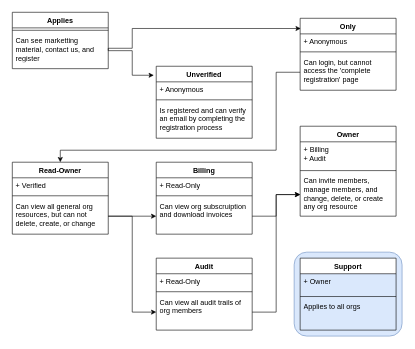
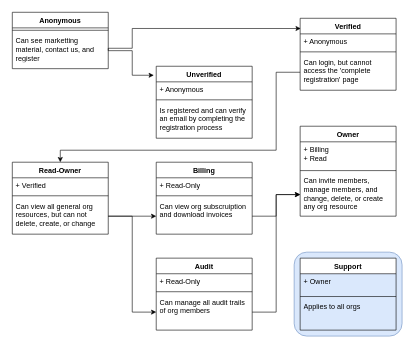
  <mxCell id="0" />
  <mxCell id="1" parent="0" />
  <mxCell id="2" value="" style="rounded=1;whiteSpace=wrap;html=1;fillColor=#dae8fc;strokeColor=#6c8ebf;" vertex="1" parent="1"><mxGeometry x="490" y="420" width="180" height="140" as="geometry" /></mxCell>
  <mxCell id="3" value="Billing" style="swimlane;fontStyle=1;align=center;verticalAlign=top;childLayout=stackLayout;horizontal=1;startSize=26;horizontalStack=0;resizeParent=1;resizeParentMax=0;resizeLast=0;collapsible=1;marginBottom=0;" vertex="1" parent="1"><mxGeometry x="260" y="270" width="160" height="120" as="geometry" /></mxCell>
  <mxCell id="4" value="+ Read-Only" style="text;strokeColor=none;fillColor=none;align=left;verticalAlign=top;spacingLeft=4;spacingRight=4;overflow=hidden;rotatable=0;points=[[0,0.5],[1,0.5]];portConstraint=eastwest;" vertex="1" parent="3"><mxGeometry y="26" width="160" height="26" as="geometry" /></mxCell>
  <mxCell id="5" value="" style="line;strokeWidth=1;fillColor=none;align=left;verticalAlign=middle;spacingTop=-1;spacingLeft=3;spacingRight=3;rotatable=0;labelPosition=right;points=[];portConstraint=eastwest;" vertex="1" parent="3"><mxGeometry y="52" width="160" height="8" as="geometry" /></mxCell>
  <mxCell id="6" value="Can view org subscruiption and download invoices" style="text;strokeColor=none;fillColor=none;align=left;verticalAlign=top;spacingLeft=4;spacingRight=4;overflow=hidden;rotatable=0;points=[[0,0.5],[1,0.5]];portConstraint=eastwest;whiteSpace=wrap;" vertex="1" parent="3"><mxGeometry y="60" width="160" height="60" as="geometry" /></mxCell>
  <mxCell id="7" value="Read-Owner&#10;" style="swimlane;fontStyle=1;align=center;verticalAlign=top;childLayout=stackLayout;horizontal=1;startSize=26;horizontalStack=0;resizeParent=1;resizeParentMax=0;resizeLast=0;collapsible=1;marginBottom=0;" vertex="1" parent="1"><mxGeometry x="20" y="270" width="160" height="120" as="geometry" /></mxCell>
  <mxCell id="8" value="+ Verified" style="text;strokeColor=none;fillColor=none;align=left;verticalAlign=top;spacingLeft=4;spacingRight=4;overflow=hidden;rotatable=0;points=[[0,0.5],[1,0.5]];portConstraint=eastwest;" vertex="1" parent="7"><mxGeometry y="26" width="160" height="26" as="geometry" /></mxCell>
  <mxCell id="9" value="" style="line;strokeWidth=1;fillColor=none;align=left;verticalAlign=middle;spacingTop=-1;spacingLeft=3;spacingRight=3;rotatable=0;labelPosition=right;points=[];portConstraint=eastwest;" vertex="1" parent="7"><mxGeometry y="52" width="160" height="8" as="geometry" /></mxCell>
  <mxCell id="10" value="Can view all general org resources, but can not delete, create, or change" style="text;strokeColor=none;fillColor=none;align=left;verticalAlign=top;spacingLeft=4;spacingRight=4;overflow=hidden;rotatable=0;points=[[0,0.5],[1,0.5]];portConstraint=eastwest;whiteSpace=wrap;" vertex="1" parent="7"><mxGeometry y="60" width="160" height="60" as="geometry" /></mxCell>
- <mxCell id="11" value="Applies" style="swimlane;fontStyle=1;align=center;verticalAlign=top;childLayout=stackLayout;horizontal=1;startSize=26;horizontalStack=0;resizeParent=1;resizeParentMax=0;resizeLast=0;collapsible=1;marginBottom=0;" vertex="1" parent="1"><mxGeometry x="20" y="20" width="160" height="94" as="geometry" /></mxCell>
+ <mxCell id="11" value="Anonymous" style="swimlane;fontStyle=1;align=center;verticalAlign=top;childLayout=stackLayout;horizontal=1;startSize=26;horizontalStack=0;resizeParent=1;resizeParentMax=0;resizeLast=0;collapsible=1;marginBottom=0;" vertex="1" parent="1"><mxGeometry x="20" y="20" width="160" height="94" as="geometry" /></mxCell>
  <mxCell id="12" value="" style="line;strokeWidth=1;fillColor=none;align=left;verticalAlign=middle;spacingTop=-1;spacingLeft=3;spacingRight=3;rotatable=0;labelPosition=right;points=[];portConstraint=eastwest;" vertex="1" parent="11"><mxGeometry y="26" width="160" height="8" as="geometry" /></mxCell>
  <mxCell id="13" value="Can see marketting material, contact us, and register" style="text;strokeColor=none;fillColor=none;align=left;verticalAlign=top;spacingLeft=4;spacingRight=4;overflow=hidden;rotatable=0;points=[[0,0.5],[1,0.5]];portConstraint=eastwest;whiteSpace=wrap;" vertex="1" parent="11"><mxGeometry y="34" width="160" height="60" as="geometry" /></mxCell>
  <mxCell id="14" value="Unverified" style="swimlane;fontStyle=1;align=center;verticalAlign=top;childLayout=stackLayout;horizontal=1;startSize=26;horizontalStack=0;resizeParent=1;resizeParentMax=0;resizeLast=0;collapsible=1;marginBottom=0;" vertex="1" parent="1"><mxGeometry x="260" y="110" width="160" height="120" as="geometry" /></mxCell>
  <mxCell id="15" value="+ Anonymous" style="text;strokeColor=none;fillColor=none;align=left;verticalAlign=top;spacingLeft=4;spacingRight=4;overflow=hidden;rotatable=0;points=[[0,0.5],[1,0.5]];portConstraint=eastwest;" vertex="1" parent="14"><mxGeometry y="26" width="160" height="26" as="geometry" /></mxCell>
  <mxCell id="16" value="" style="line;strokeWidth=1;fillColor=none;align=left;verticalAlign=middle;spacingTop=-1;spacingLeft=3;spacingRight=3;rotatable=0;labelPosition=right;points=[];portConstraint=eastwest;" vertex="1" parent="14"><mxGeometry y="52" width="160" height="8" as="geometry" /></mxCell>
  <mxCell id="17" value="Is registered and can verify an email by completing the registration process" style="text;strokeColor=none;fillColor=none;align=left;verticalAlign=top;spacingLeft=4;spacingRight=4;overflow=hidden;rotatable=0;points=[[0,0.5],[1,0.5]];portConstraint=eastwest;whiteSpace=wrap;" vertex="1" parent="14"><mxGeometry y="60" width="160" height="60" as="geometry" /></mxCell>
- <mxCell id="18" value="Only" style="swimlane;fontStyle=1;align=center;verticalAlign=top;childLayout=stackLayout;horizontal=1;startSize=26;horizontalStack=0;resizeParent=1;resizeParentMax=0;resizeLast=0;collapsible=1;marginBottom=0;" vertex="1" parent="1"><mxGeometry x="500" y="30" width="160" height="120" as="geometry" /></mxCell>
+ <mxCell id="18" value="Verified" style="swimlane;fontStyle=1;align=center;verticalAlign=top;childLayout=stackLayout;horizontal=1;startSize=26;horizontalStack=0;resizeParent=1;resizeParentMax=0;resizeLast=0;collapsible=1;marginBottom=0;" vertex="1" parent="1"><mxGeometry x="500" y="30" width="160" height="120" as="geometry" /></mxCell>
  <mxCell id="19" value="+ Anonymous" style="text;strokeColor=none;fillColor=none;align=left;verticalAlign=top;spacingLeft=4;spacingRight=4;overflow=hidden;rotatable=0;points=[[0,0.5],[1,0.5]];portConstraint=eastwest;" vertex="1" parent="18"><mxGeometry y="26" width="160" height="26" as="geometry" /></mxCell>
  <mxCell id="20" value="" style="line;strokeWidth=1;fillColor=none;align=left;verticalAlign=middle;spacingTop=-1;spacingLeft=3;spacingRight=3;rotatable=0;labelPosition=right;points=[];portConstraint=eastwest;" vertex="1" parent="18"><mxGeometry y="52" width="160" height="8" as="geometry" /></mxCell>
  <mxCell id="21" value="Can login, but cannot access the 'complete registration' page" style="text;strokeColor=none;fillColor=none;align=left;verticalAlign=top;spacingLeft=4;spacingRight=4;overflow=hidden;rotatable=0;points=[[0,0.5],[1,0.5]];portConstraint=eastwest;whiteSpace=wrap;" vertex="1" parent="18"><mxGeometry y="60" width="160" height="60" as="geometry" /></mxCell>
  <mxCell id="22" style="edgeStyle=orthogonalEdgeStyle;rounded=0;orthogonalLoop=1;jettySize=auto;html=1;exitX=1;exitY=0.5;exitDx=0;exitDy=0;entryX=-0.025;entryY=0.125;entryDx=0;entryDy=0;entryPerimeter=0;" edge="1" parent="1" source="13" target="14"><mxGeometry relative="1" as="geometry" /></mxCell>
  <mxCell id="23" style="edgeStyle=orthogonalEdgeStyle;rounded=0;orthogonalLoop=1;jettySize=auto;html=1;exitX=1;exitY=0.5;exitDx=0;exitDy=0;entryX=0.006;entryY=0.142;entryDx=0;entryDy=0;entryPerimeter=0;" edge="1" parent="1" source="13" target="18"><mxGeometry relative="1" as="geometry"><Array as="points"><mxPoint x="180" y="80" /><mxPoint x="220" y="80" /><mxPoint x="220" y="47" /></Array></mxGeometry></mxCell>
  <mxCell id="24" style="edgeStyle=orthogonalEdgeStyle;rounded=0;orthogonalLoop=1;jettySize=auto;html=1;exitX=0;exitY=0.5;exitDx=0;exitDy=0;entryX=0.5;entryY=0;entryDx=0;entryDy=0;" edge="1" parent="1" source="21" target="7"><mxGeometry relative="1" as="geometry"><Array as="points"><mxPoint x="460" y="120" /><mxPoint x="460" y="250" /><mxPoint x="100" y="250" /></Array></mxGeometry></mxCell>
  <mxCell id="25" style="edgeStyle=orthogonalEdgeStyle;rounded=0;orthogonalLoop=1;jettySize=auto;html=1;exitX=1;exitY=0.5;exitDx=0;exitDy=0;entryX=0;entryY=0.5;entryDx=0;entryDy=0;" edge="1" parent="1" source="10" target="6"><mxGeometry relative="1" as="geometry" /></mxCell>
  <mxCell id="26" value="Audit" style="swimlane;fontStyle=1;align=center;verticalAlign=top;childLayout=stackLayout;horizontal=1;startSize=26;horizontalStack=0;resizeParent=1;resizeParentMax=0;resizeLast=0;collapsible=1;marginBottom=0;" vertex="1" parent="1"><mxGeometry x="260" y="430" width="160" height="120" as="geometry" /></mxCell>
  <mxCell id="27" value="+ Read-Only" style="text;strokeColor=none;fillColor=none;align=left;verticalAlign=top;spacingLeft=4;spacingRight=4;overflow=hidden;rotatable=0;points=[[0,0.5],[1,0.5]];portConstraint=eastwest;" vertex="1" parent="26"><mxGeometry y="26" width="160" height="26" as="geometry" /></mxCell>
  <mxCell id="28" value="" style="line;strokeWidth=1;fillColor=none;align=left;verticalAlign=middle;spacingTop=-1;spacingLeft=3;spacingRight=3;rotatable=0;labelPosition=right;points=[];portConstraint=eastwest;" vertex="1" parent="26"><mxGeometry y="52" width="160" height="8" as="geometry" /></mxCell>
- <mxCell id="29" value="Can view all audit trails of org members" style="text;strokeColor=none;fillColor=none;align=left;verticalAlign=top;spacingLeft=4;spacingRight=4;overflow=hidden;rotatable=0;points=[[0,0.5],[1,0.5]];portConstraint=eastwest;whiteSpace=wrap;" vertex="1" parent="26"><mxGeometry y="60" width="160" height="60" as="geometry" /></mxCell>
+ <mxCell id="29" value="Can manage all audit trails of org members" style="text;strokeColor=none;fillColor=none;align=left;verticalAlign=top;spacingLeft=4;spacingRight=4;overflow=hidden;rotatable=0;points=[[0,0.5],[1,0.5]];portConstraint=eastwest;whiteSpace=wrap;" vertex="1" parent="26"><mxGeometry y="60" width="160" height="60" as="geometry" /></mxCell>
  <mxCell id="30" style="edgeStyle=orthogonalEdgeStyle;rounded=0;orthogonalLoop=1;jettySize=auto;html=1;exitX=1;exitY=0.5;exitDx=0;exitDy=0;" edge="1" parent="1" source="10" target="29"><mxGeometry relative="1" as="geometry" /></mxCell>
  <mxCell id="31" value="Owner" style="swimlane;fontStyle=1;align=center;verticalAlign=top;childLayout=stackLayout;horizontal=1;startSize=26;horizontalStack=0;resizeParent=1;resizeParentMax=0;resizeLast=0;collapsible=1;marginBottom=0;" vertex="1" parent="1"><mxGeometry x="500" y="210" width="160" height="150" as="geometry" /></mxCell>
- <mxCell id="32" value="+ Billing&#10;+ Audit" style="text;strokeColor=none;fillColor=none;align=left;verticalAlign=top;spacingLeft=4;spacingRight=4;overflow=hidden;rotatable=0;points=[[0,0.5],[1,0.5]];portConstraint=eastwest;" vertex="1" parent="31"><mxGeometry y="26" width="160" height="44" as="geometry" /></mxCell>
+ <mxCell id="32" value="+ Billing&#10;+ Read" style="text;strokeColor=none;fillColor=none;align=left;verticalAlign=top;spacingLeft=4;spacingRight=4;overflow=hidden;rotatable=0;points=[[0,0.5],[1,0.5]];portConstraint=eastwest;" vertex="1" parent="31"><mxGeometry y="26" width="160" height="44" as="geometry" /></mxCell>
  <mxCell id="33" value="" style="line;strokeWidth=1;fillColor=none;align=left;verticalAlign=middle;spacingTop=-1;spacingLeft=3;spacingRight=3;rotatable=0;labelPosition=right;points=[];portConstraint=eastwest;" vertex="1" parent="31"><mxGeometry y="70" width="160" height="8" as="geometry" /></mxCell>
  <mxCell id="34" value="Can invite members, manage members, and change, delete, or create any org resource" style="text;strokeColor=none;fillColor=none;align=left;verticalAlign=top;spacingLeft=4;spacingRight=4;overflow=hidden;rotatable=0;points=[[0,0.5],[1,0.5]];portConstraint=eastwest;whiteSpace=wrap;" vertex="1" parent="31"><mxGeometry y="78" width="160" height="72" as="geometry" /></mxCell>
  <mxCell id="35" style="edgeStyle=orthogonalEdgeStyle;rounded=0;orthogonalLoop=1;jettySize=auto;html=1;exitX=1;exitY=0.5;exitDx=0;exitDy=0;" edge="1" parent="1" source="29" target="34"><mxGeometry relative="1" as="geometry" /></mxCell>
  <mxCell id="36" style="edgeStyle=orthogonalEdgeStyle;rounded=0;orthogonalLoop=1;jettySize=auto;html=1;exitX=1;exitY=0.5;exitDx=0;exitDy=0;" edge="1" parent="1" source="6" target="34"><mxGeometry relative="1" as="geometry" /></mxCell>
  <mxCell id="37" value="Support" style="swimlane;fontStyle=1;align=center;verticalAlign=top;childLayout=stackLayout;horizontal=1;startSize=26;horizontalStack=0;resizeParent=1;resizeParentMax=0;resizeLast=0;collapsible=1;marginBottom=0;" vertex="1" parent="1"><mxGeometry x="500" y="430" width="160" height="120" as="geometry" /></mxCell>
  <mxCell id="38" value="+ Owner" style="text;strokeColor=none;fillColor=none;align=left;verticalAlign=top;spacingLeft=4;spacingRight=4;overflow=hidden;rotatable=0;points=[[0,0.5],[1,0.5]];portConstraint=eastwest;" vertex="1" parent="37"><mxGeometry y="26" width="160" height="34" as="geometry" /></mxCell>
  <mxCell id="39" value="" style="line;strokeWidth=1;fillColor=none;align=left;verticalAlign=middle;spacingTop=-1;spacingLeft=3;spacingRight=3;rotatable=0;labelPosition=right;points=[];portConstraint=eastwest;" vertex="1" parent="37"><mxGeometry y="60" width="160" height="8" as="geometry" /></mxCell>
  <mxCell id="40" value="Applies to all orgs" style="text;strokeColor=none;fillColor=none;align=left;verticalAlign=top;spacingLeft=4;spacingRight=4;overflow=hidden;rotatable=0;points=[[0,0.5],[1,0.5]];portConstraint=eastwest;whiteSpace=wrap;" vertex="1" parent="37"><mxGeometry y="68" width="160" height="52" as="geometry" /></mxCell>
